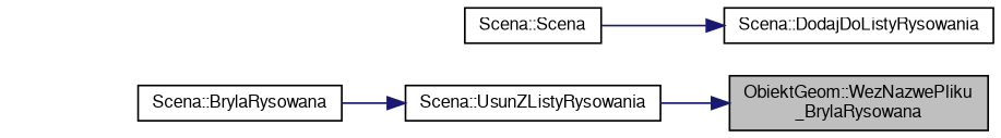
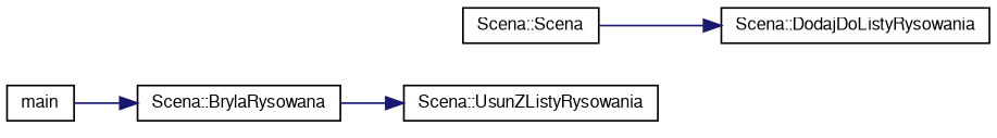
  digraph {
    rankdir=RL
    node [color=black fillcolor=white fontname=FreeSans fontsize=10 shape=record style=filled]
    edge [color=midnightblue dir=back fontname=FreeSans fontsize=10 labelfontname=FreeSans labelfontsize=10 style=solid]
-   n1 [fillcolor=grey75 fontcolor=black height=0.2 label="ObiektGeom::WezNazwePliku\l_BrylaRysowana" width=0.4]
    n2 [height=0.2 label="Scena::UsunZListyRysowania" width=0.4]
    n3 [height=0.2 label="Scena::DodajDoListyRysowania" width=0.4]
    n4 [height=0.2 label="Scena::Scena" width=0.4]
    n5 [height=0.2 label="Scena::BrylaRysowana" width=0.4]
-   n1 -> n2
+   n6 [height=0.2 label=main width=0.4]
    n2 -> n5
    n3 -> n4
+   n5 -> n6
  }
